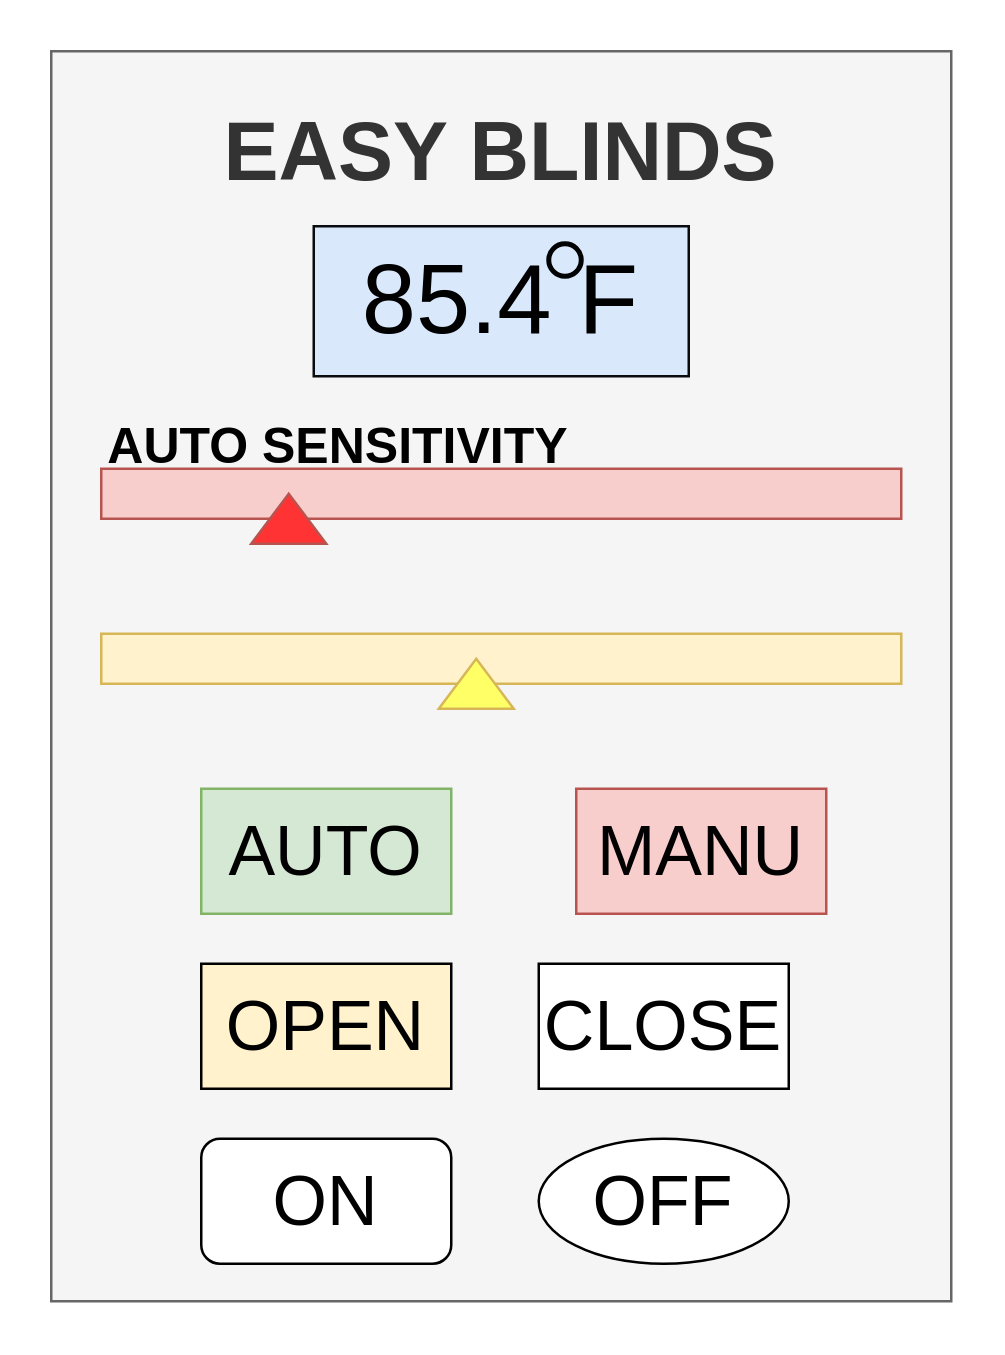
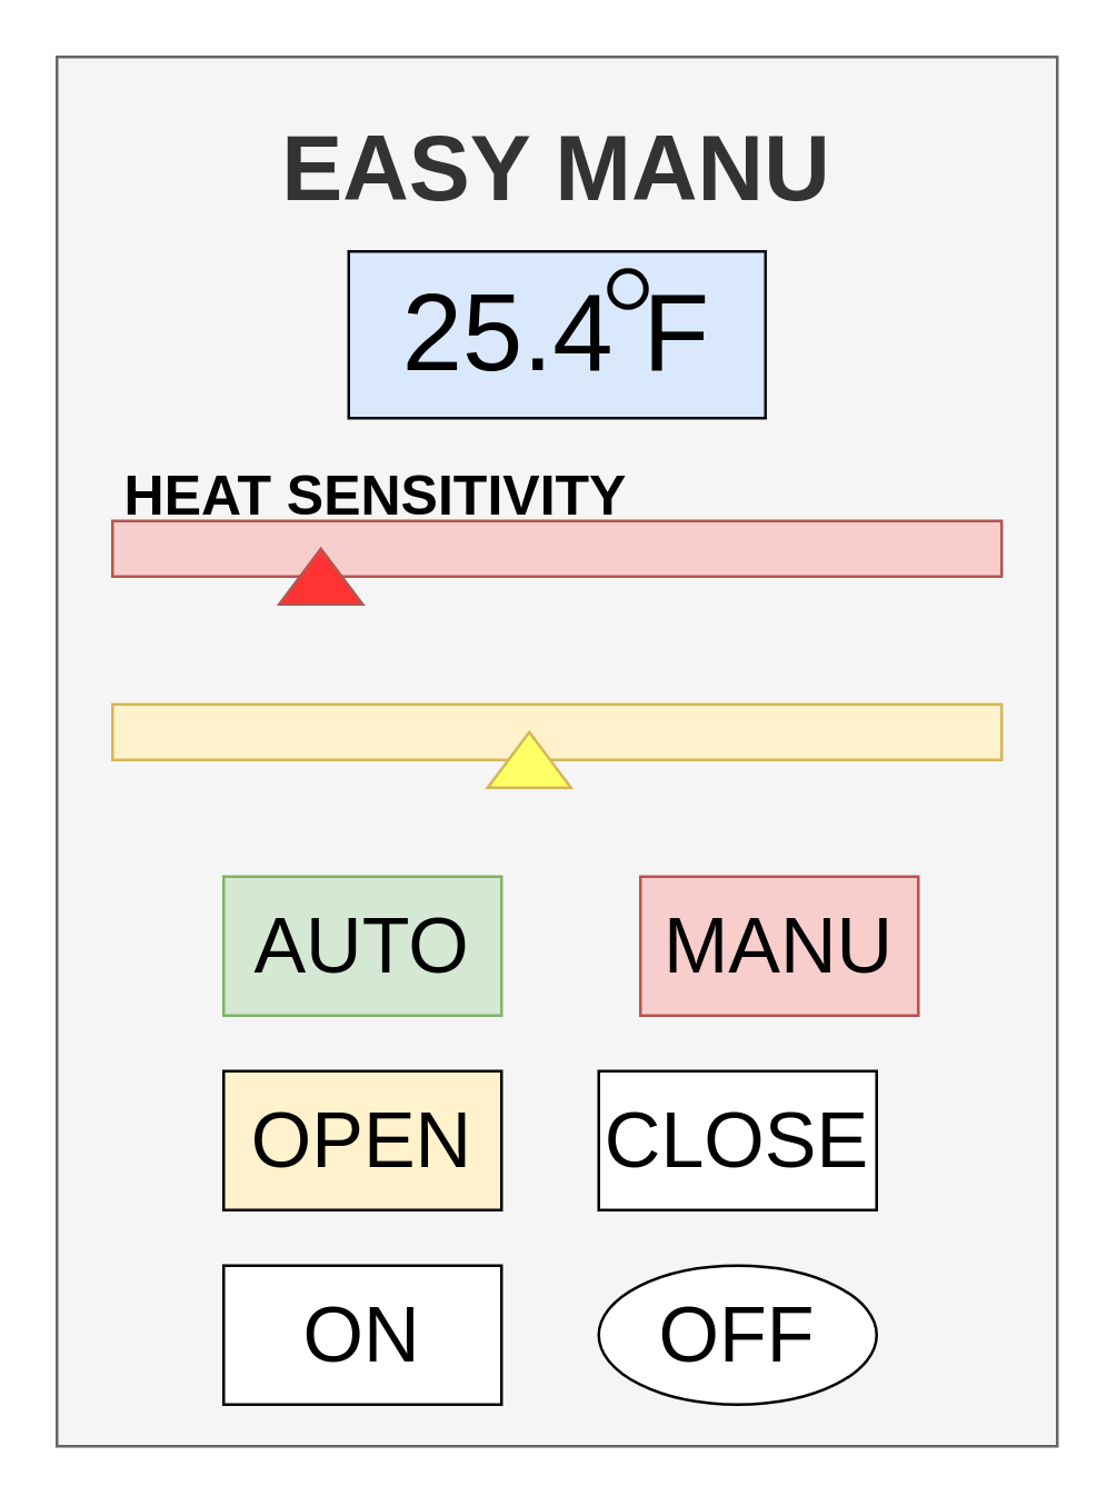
  <mxCell id="0" />
  <mxCell id="1" parent="0" />
  <mxCell id="2" value="" style="rounded=0;whiteSpace=wrap;html=1;fillColor=#f5f5f5;strokeColor=#666666;fontColor=#333333;" vertex="1" parent="1"><mxGeometry x="20" y="20" width="360" height="500" as="geometry" /></mxCell>
  <mxCell id="3" value="" style="rounded=0;whiteSpace=wrap;html=1;fillColor=#f8cecc;strokeColor=#b85450;" vertex="1" parent="1"><mxGeometry x="40" y="187" width="320" height="20" as="geometry" /></mxCell>
  <mxCell id="4" value="" style="rounded=0;whiteSpace=wrap;html=1;fillColor=#fff2cc;strokeColor=#d6b656;" vertex="1" parent="1"><mxGeometry x="40" y="253" width="320" height="20" as="geometry" /></mxCell>
- <mxCell id="5" value="&lt;b&gt;&lt;font style=&quot;font-size: 33px&quot;&gt;EASY BLINDS&lt;/font&gt;&lt;/b&gt;" style="rounded=0;whiteSpace=wrap;html=1;strokeColor=none;fillColor=#f5f5f5;fontColor=#333333;" vertex="1" parent="1"><mxGeometry x="85" y="30" width="230" height="60" as="geometry" /></mxCell>
- <mxCell id="6" value="&lt;font style=&quot;font-size: 39px&quot;&gt;85.4 F&lt;/font&gt;" style="rounded=0;whiteSpace=wrap;html=1;fillColor=#dae8fc;strokeColor=#090B0F;" vertex="1" parent="1"><mxGeometry x="125" y="90" width="150" height="60" as="geometry" /></mxCell>
- <mxCell id="7" value="&lt;font style=&quot;font-size: 28px&quot;&gt;ON&lt;/font&gt;" style="whiteSpace=wrap;html=1;rounded=1;" vertex="1" parent="1"><mxGeometry x="80" y="455" width="100" height="50" as="geometry" /></mxCell>
+ <mxCell id="5" value="&lt;b&gt;&lt;font style=&quot;font-size: 33px&quot;&gt;EASY MANU&lt;/font&gt;&lt;/b&gt;" style="rounded=0;whiteSpace=wrap;html=1;strokeColor=none;fillColor=#f5f5f5;fontColor=#333333;" vertex="1" parent="1"><mxGeometry x="85" y="30" width="230" height="60" as="geometry" /></mxCell>
+ <mxCell id="6" value="&lt;font style=&quot;font-size: 39px&quot;&gt;25.4 F&lt;/font&gt;" style="rounded=0;whiteSpace=wrap;html=1;fillColor=#dae8fc;strokeColor=#090B0F;" vertex="1" parent="1"><mxGeometry x="125" y="90" width="150" height="60" as="geometry" /></mxCell>
+ <mxCell id="7" value="&lt;font style=&quot;font-size: 28px&quot;&gt;ON&lt;/font&gt;" style="rounded=0;whiteSpace=wrap;html=1;" vertex="1" parent="1"><mxGeometry x="80" y="455" width="100" height="50" as="geometry" /></mxCell>
  <mxCell id="8" value="&lt;font style=&quot;font-size: 28px&quot;&gt;OFF&lt;/font&gt;" style="ellipse;whiteSpace=wrap;html=1;" vertex="1" parent="1"><mxGeometry x="215" y="455" width="100" height="50" as="geometry" /></mxCell>
  <mxCell id="9" value="&lt;font style=&quot;font-size: 28px&quot;&gt;OPEN&lt;/font&gt;" style="rounded=0;whiteSpace=wrap;html=1;fillColor=#fff2cc;" vertex="1" parent="1"><mxGeometry x="80" y="385" width="100" height="50" as="geometry" /></mxCell>
  <mxCell id="10" value="&lt;font style=&quot;font-size: 28px&quot;&gt;CLOSE&lt;/font&gt;" style="rounded=0;whiteSpace=wrap;html=1;" vertex="1" parent="1"><mxGeometry x="215" y="385" width="100" height="50" as="geometry" /></mxCell>
  <mxCell id="11" value="&lt;font style=&quot;font-size: 28px&quot;&gt;AUTO&lt;/font&gt;" style="rounded=0;whiteSpace=wrap;html=1;fillColor=#d5e8d4;strokeColor=#82b366;" vertex="1" parent="1"><mxGeometry x="80" y="315" width="100" height="50" as="geometry" /></mxCell>
  <mxCell id="12" value="&lt;font style=&quot;font-size: 28px&quot;&gt;MANU&lt;/font&gt;" style="rounded=0;whiteSpace=wrap;html=1;fillColor=#f8cecc;strokeColor=#b85450;" vertex="1" parent="1"><mxGeometry x="230" y="315" width="100" height="50" as="geometry" /></mxCell>
- <mxCell id="13" value="&lt;font style=&quot;font-size: 20px&quot;&gt;&lt;b&gt;AUTO SENSITIVITY&lt;/b&gt;&lt;/font&gt;" style="text;html=1;strokeColor=none;fillColor=none;align=center;verticalAlign=middle;whiteSpace=wrap;rounded=0;" vertex="1" parent="1"><mxGeometry x="40" y="167" width="190" height="20" as="geometry" /></mxCell>
+ <mxCell id="13" value="&lt;font style=&quot;font-size: 20px&quot;&gt;&lt;b&gt;HEAT SENSITIVITY&lt;/b&gt;&lt;/font&gt;" style="text;html=1;strokeColor=none;fillColor=none;align=center;verticalAlign=middle;whiteSpace=wrap;rounded=0;" vertex="1" parent="1"><mxGeometry x="40" y="167" width="190" height="20" as="geometry" /></mxCell>
  <mxCell id="14" value="" style="triangle;whiteSpace=wrap;html=1;rotation=-90;fillColor=#FF3333;strokeColor=#b85450;" vertex="1" parent="1"><mxGeometry x="105" y="192" width="20" height="30" as="geometry" /></mxCell>
  <mxCell id="15" value="" style="triangle;whiteSpace=wrap;html=1;rotation=-90;fillColor=#FFFF66;strokeColor=#d6b656;" vertex="1" parent="1"><mxGeometry x="180" y="258" width="20" height="30" as="geometry" /></mxCell>
  <mxCell id="16" value="" style="ellipse;whiteSpace=wrap;html=1;aspect=fixed;strokeWidth=2;fillColor=#dae8fc;strokeColor=#010203;" vertex="1" parent="1"><mxGeometry x="219" y="97" width="13" height="13" as="geometry" /></mxCell>
